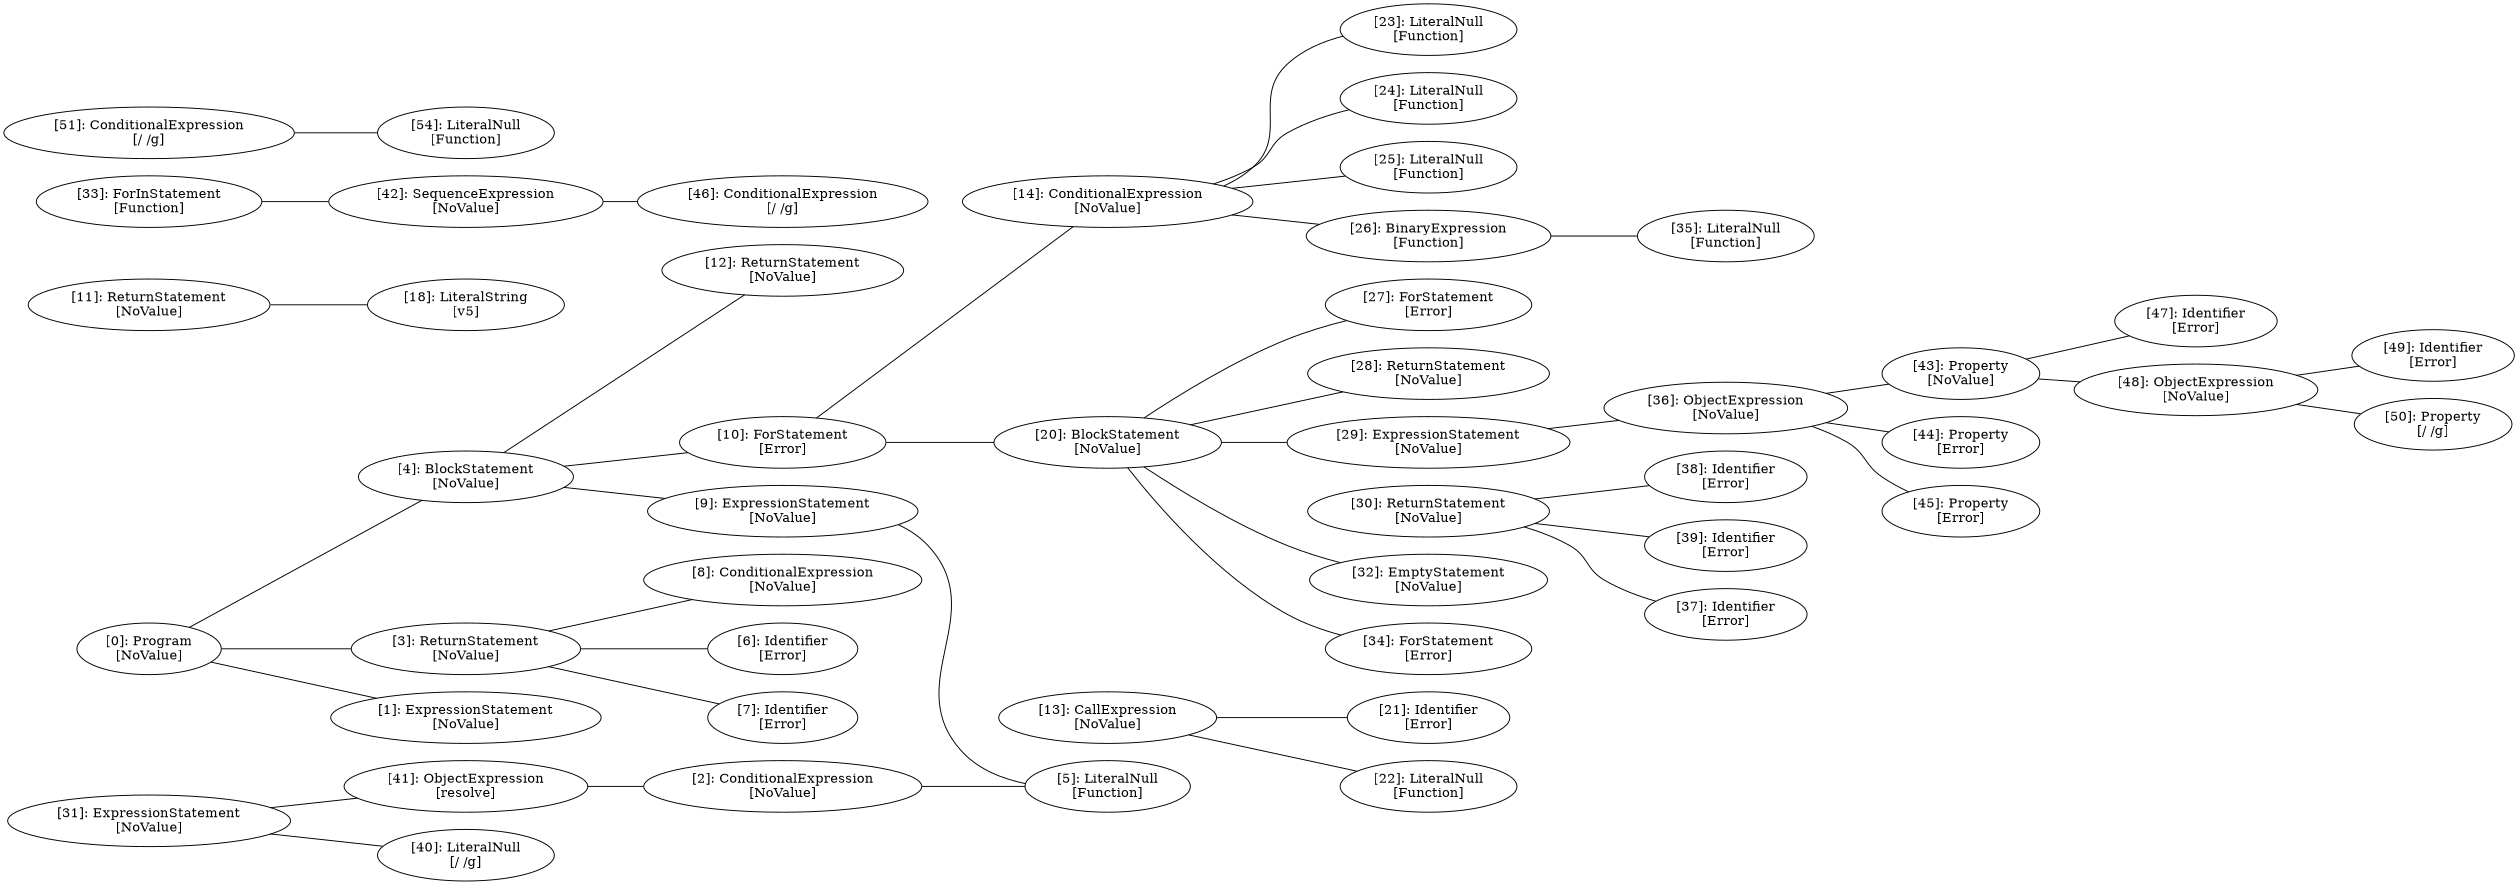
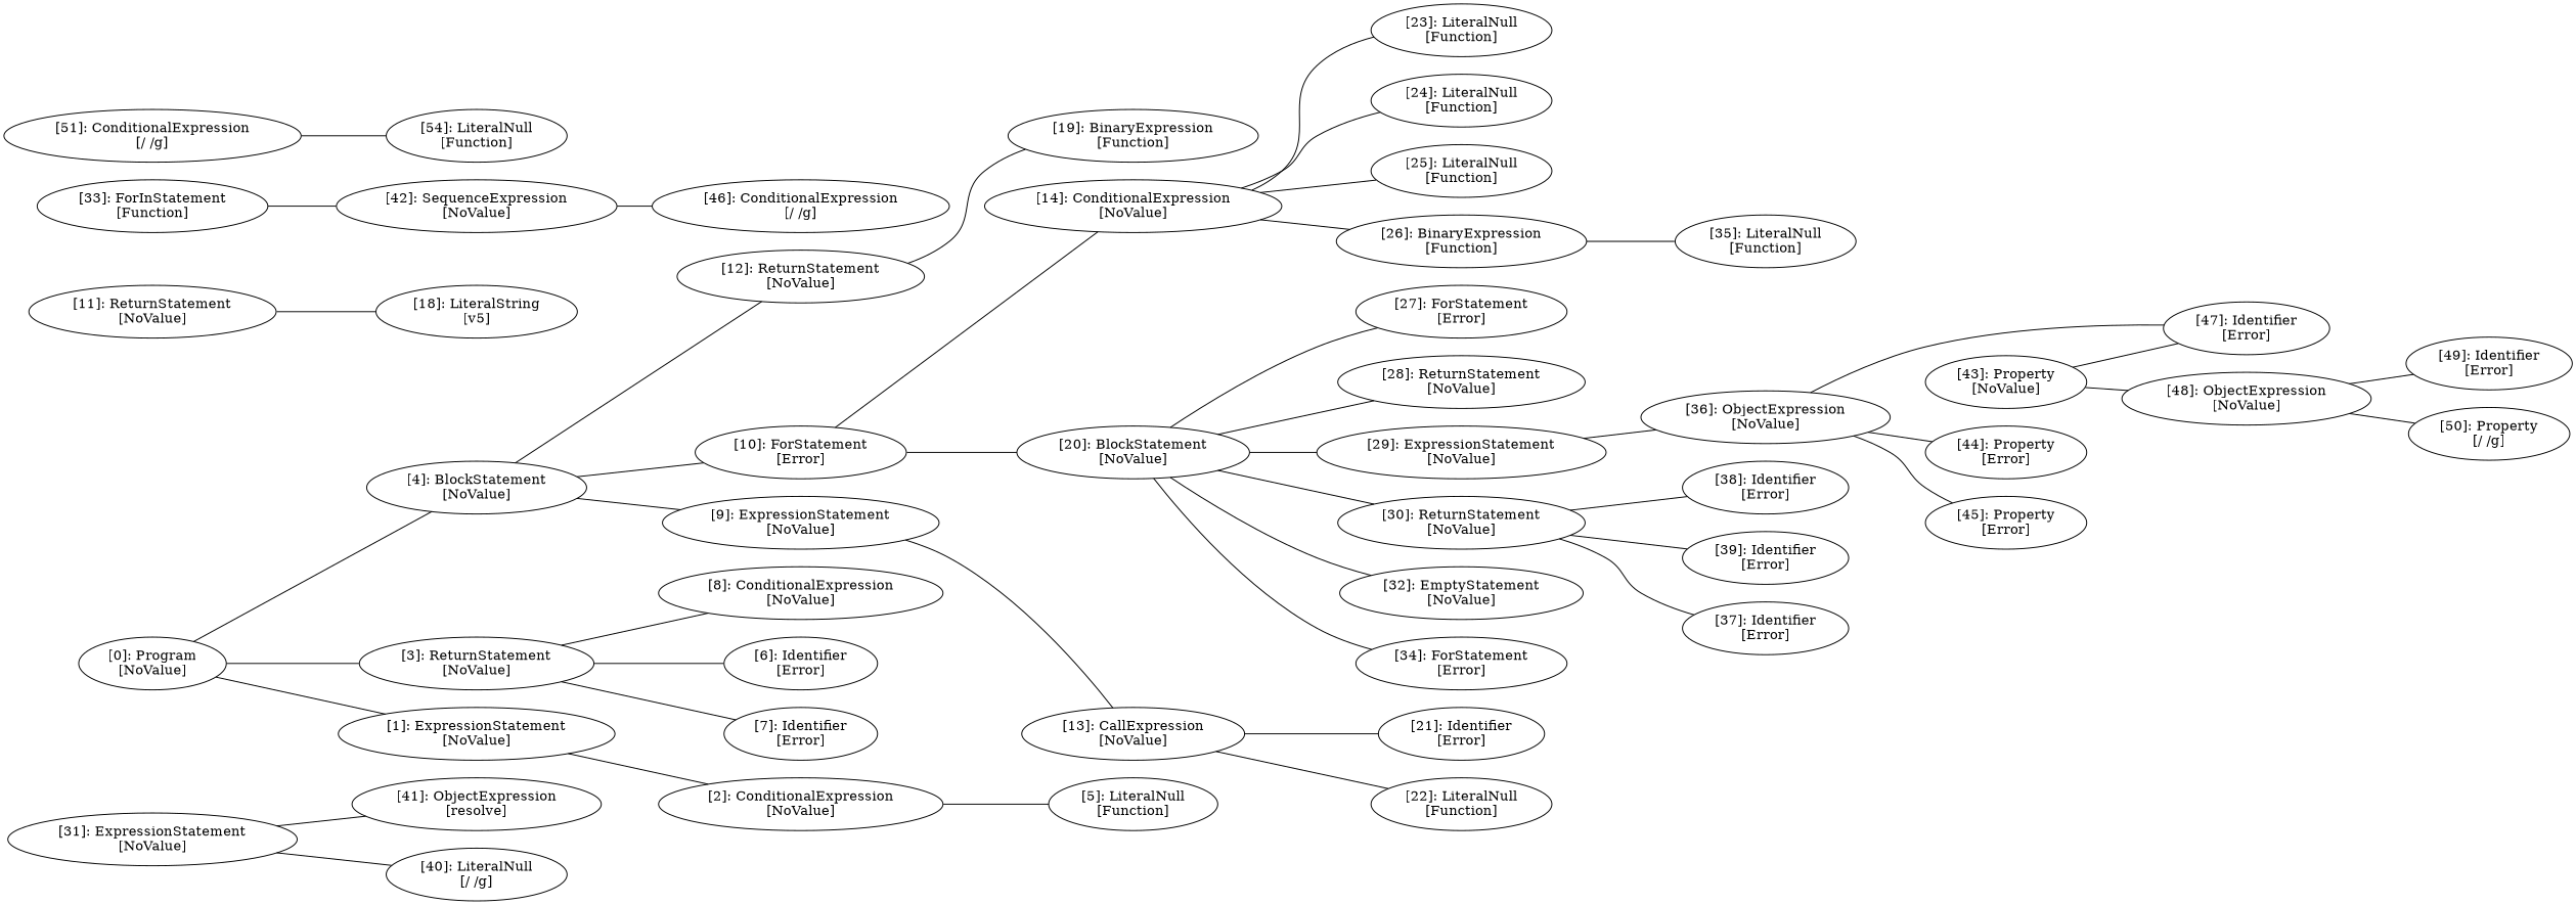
  graph {
    rankdir=LR
    n1 [label="[0]: Program\n[NoValue]"]
    n2 [label="[1]: ExpressionStatement\n[NoValue]"]
    n3 [label="[3]: ReturnStatement\n[NoValue]"]
    n4 [label="[4]: BlockStatement\n[NoValue]"]
    n5 [label="[2]: ConditionalExpression\n[NoValue]"]
    n6 [label="[6]: Identifier\n[Error]"]
    n7 [label="[7]: Identifier\n[Error]"]
    n8 [label="[8]: ConditionalExpression\n[NoValue]"]
    n9 [label="[9]: ExpressionStatement\n[NoValue]"]
    n10 [label="[10]: ForStatement\n[Error]"]
    n11 [label="[12]: ReturnStatement\n[NoValue]"]
    n12 [label="[5]: LiteralNull\n[Function]"]
    n13 [label="[13]: CallExpression\n[NoValue]"]
    n14 [label="[14]: ConditionalExpression\n[NoValue]"]
    n15 [label="[20]: BlockStatement\n[NoValue]"]
    n16 [label="[11]: ReturnStatement\n[NoValue]"]
    n17 [label="[18]: LiteralString\n[v5]"]
+   n18 [label="[19]: BinaryExpression\n[Function]"]
    n19 [label="[21]: Identifier\n[Error]"]
    n20 [label="[22]: LiteralNull\n[Function]"]
    n21 [label="[23]: LiteralNull\n[Function]"]
    n22 [label="[24]: LiteralNull\n[Function]"]
    n23 [label="[25]: LiteralNull\n[Function]"]
    n24 [label="[26]: BinaryExpression\n[Function]"]
    n25 [label="[27]: ForStatement\n[Error]"]
    n26 [label="[28]: ReturnStatement\n[NoValue]"]
    n27 [label="[29]: ExpressionStatement\n[NoValue]"]
    n28 [label="[30]: ReturnStatement\n[NoValue]"]
    n29 [label="[32]: EmptyStatement\n[NoValue]"]
    n30 [label="[34]: ForStatement\n[Error]"]
    n31 [label="[35]: LiteralNull\n[Function]"]
    n32 [label="[36]: ObjectExpression\n[NoValue]"]
    n33 [label="[37]: Identifier\n[Error]"]
    n34 [label="[38]: Identifier\n[Error]"]
    n35 [label="[39]: Identifier\n[Error]"]
    n36 [label="[31]: ExpressionStatement\n[NoValue]"]
    n37 [label="[40]: LiteralNull\n[/ /g]"]
    n38 [label="[41]: ObjectExpression\n[resolve]"]
    n39 [label="[33]: ForInStatement\n[Function]"]
    n40 [label="[42]: SequenceExpression\n[NoValue]"]
    n41 [label="[43]: Property\n[NoValue]"]
    n42 [label="[44]: Property\n[Error]"]
    n43 [label="[45]: Property\n[Error]"]
    n44 [label="[46]: ConditionalExpression\n[/ /g]"]
    n45 [label="[47]: Identifier\n[Error]"]
    n46 [label="[48]: ObjectExpression\n[NoValue]"]
    n47 [label="[49]: Identifier\n[Error]"]
    n48 [label="[50]: Property\n[/ /g]"]
    n49 [label="[51]: ConditionalExpression\n[/ /g]"]
    n50 [label="[54]: LiteralNull\n[Function]"]
    n1 -- n2
    n1 -- n3
    n1 -- n4
-   n38 -- n5
+   n2 -- n5
    n3 -- n6
    n3 -- n7
    n3 -- n8
    n4 -- n9
    n4 -- n10
    n4 -- n11
    n5 -- n12
-   n9 -- n12
+   n9 -- n13
    n10 -- n14
    n10 -- n15
+   n11 -- n18
    n13 -- n19
    n13 -- n20
    n14 -- n21
    n14 -- n22
    n14 -- n23
    n14 -- n24
    n15 -- n25
    n15 -- n26
    n15 -- n27
+   n15 -- n28
    n15 -- n29
    n15 -- n30
    n16 -- n17
    n24 -- n31
    n27 -- n32
    n28 -- n33
    n28 -- n34
    n28 -- n35
-   n32 -- n41
+   n32 -- n45
    n32 -- n42
    n32 -- n43
    n36 -- n37
    n36 -- n38
    n39 -- n40
    n40 -- n44
    n41 -- n45
    n41 -- n46
    n46 -- n47
    n46 -- n48
    n49 -- n50
  }
